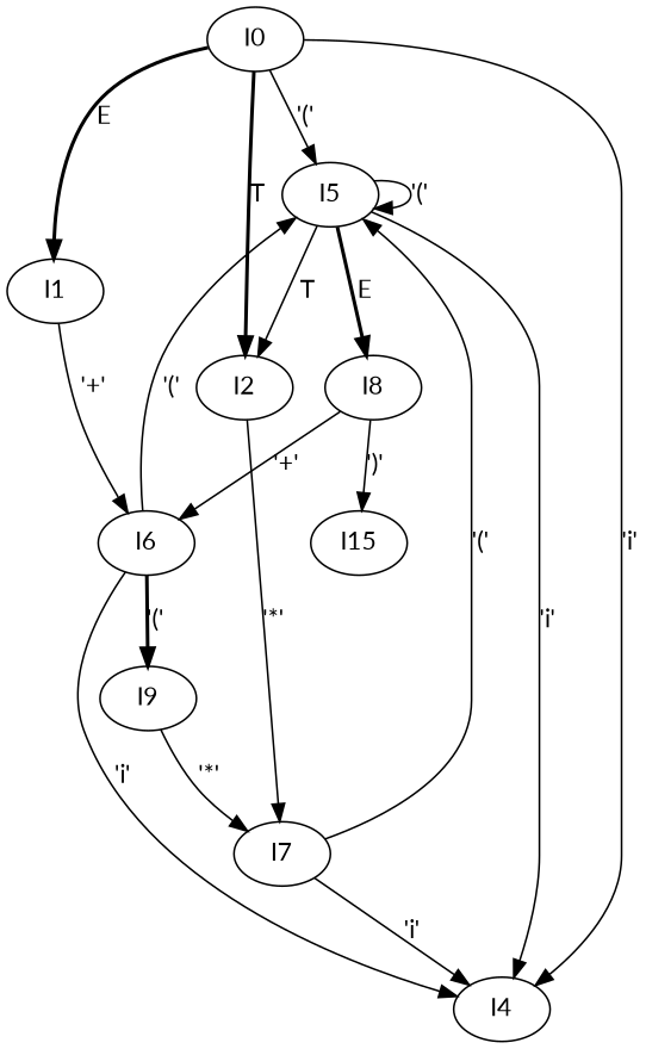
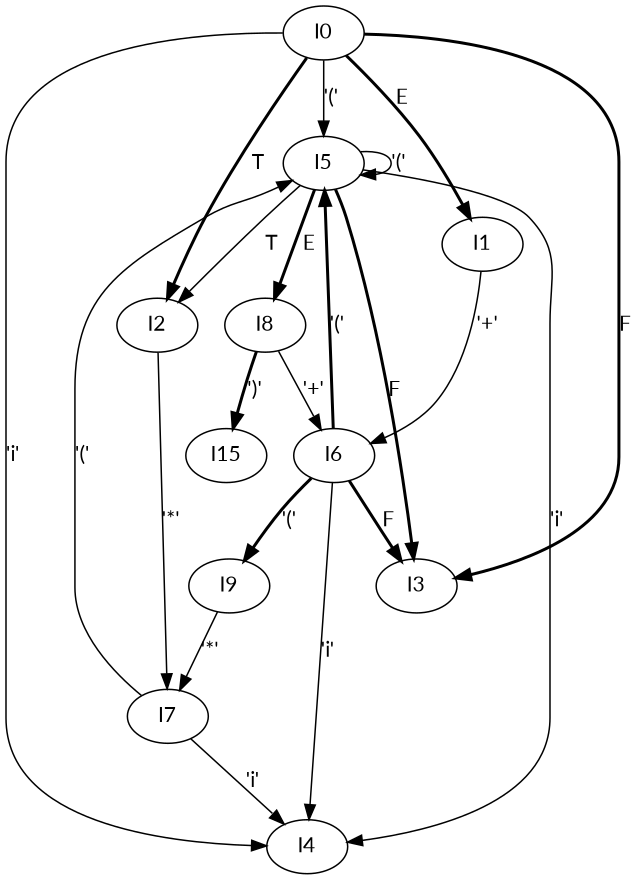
  digraph {
    fontname=Lato
    node [fontname=Lato]
    edge [fontname=Lato style=solid]
    I0
    I5
    I4
    I1
    I2
+   I3
    I8
    I6
    I7
    n10 [label=I15]
    I9
    I0 -> I5 [label="'('"]
    I0 -> I4 [label="'i'"]
    I0 -> I1 [label=E style=bold]
    I0 -> I2 [label=T style=bold]
+   I0 -> I3 [label=F style=bold]
    I5 -> I5 [label="'('"]
    I5 -> I4 [label="'i'"]
    I5 -> I2 [label=T]
+   I5 -> I3 [label=F style=bold]
    I5 -> I8 [label=E style=bold]
    I1 -> I6 [label="'+'"]
    I2 -> I7 [label="'*'"]
    I8 -> I6 [label="'+'"]
-   I8 -> n10 [label="')'"]
-   I6 -> I5 [label="'('"]
+   I8 -> n10 [label="')'" style=bold]
+   I6 -> I5 [label="'('" style=bold]
    I6 -> I4 [label="'i'"]
+   I6 -> I3 [label=F style=bold]
    I6 -> I9 [label="'('" style=bold]
    I7 -> I5 [label="'('"]
    I7 -> I4 [label="'i'"]
    I9 -> I7 [label="'*'"]
  }
